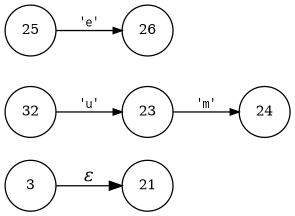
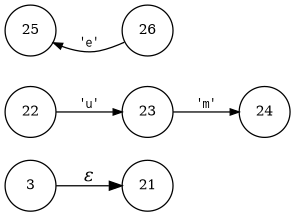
  digraph {
    rankdir=LR
    node [fixedsize=true fontsize=11 peripheries=1 shape=circle]
    edge [fontname=Courier arrowhead=normal arrowsize=.7 fontsize=11]
    n1 [label=3 width=.55]
    n2 [label=21 width=.55]
-   n3 [label=32 width=.55]
+   n3 [label=22 width=.55]
    n4 [label=23 width=.55]
    n5 [label=24 width=.55]
    n6 [label=25 width=.55]
    n7 [label=26 width=.55]
    n1 -> n2 [fontname="Times-Italic" label="&epsilon;" arrowhead="" arrowsize="" fontsize=""]
    n3 -> n4 [label="'u'"]
    n4 -> n5 [label="'m'"]
-   n6 -> n7 [label="'e'"]
+   n7 -> n6 [label="'e'"]
  }
